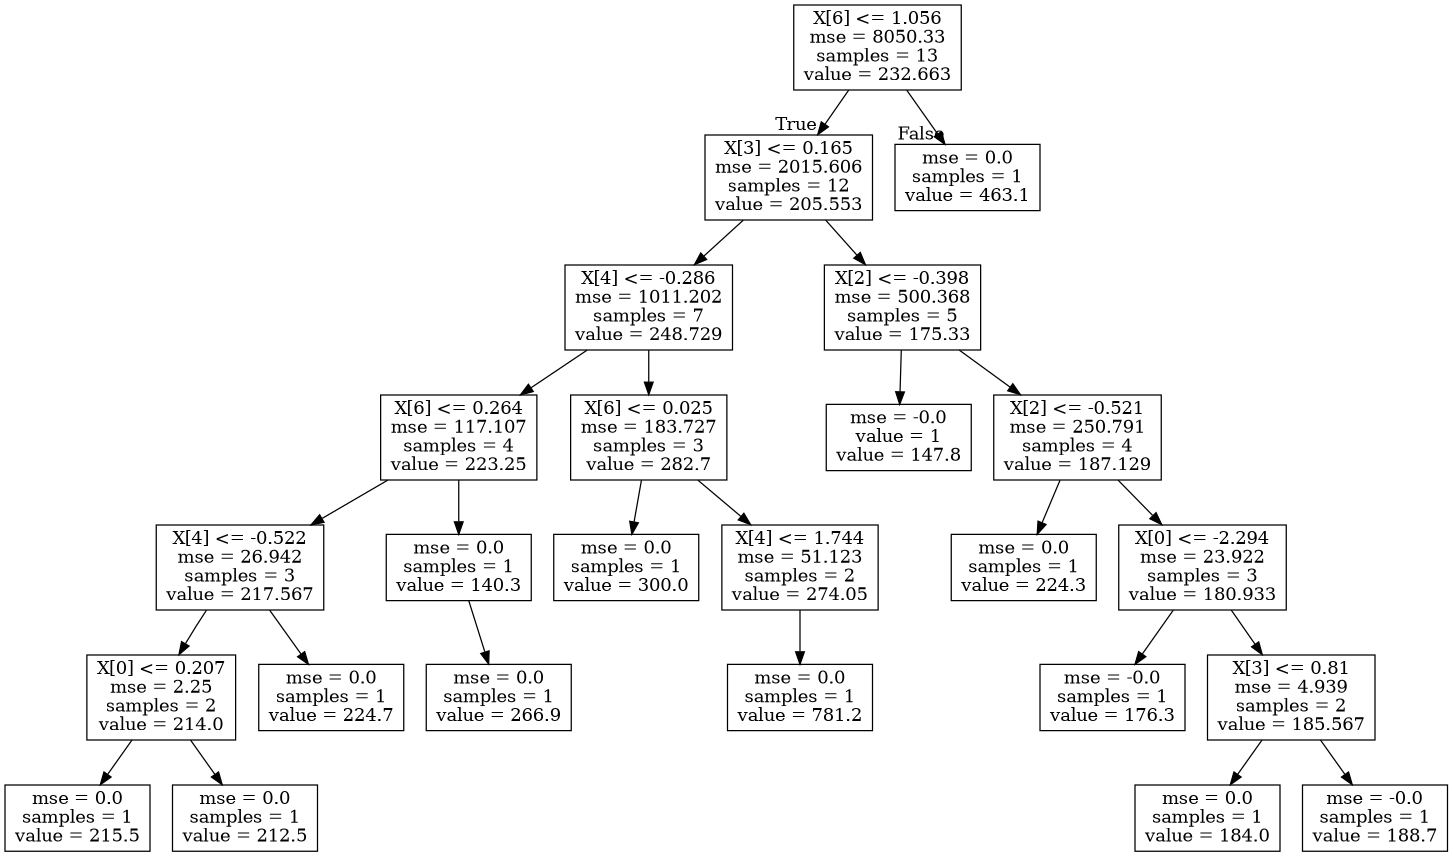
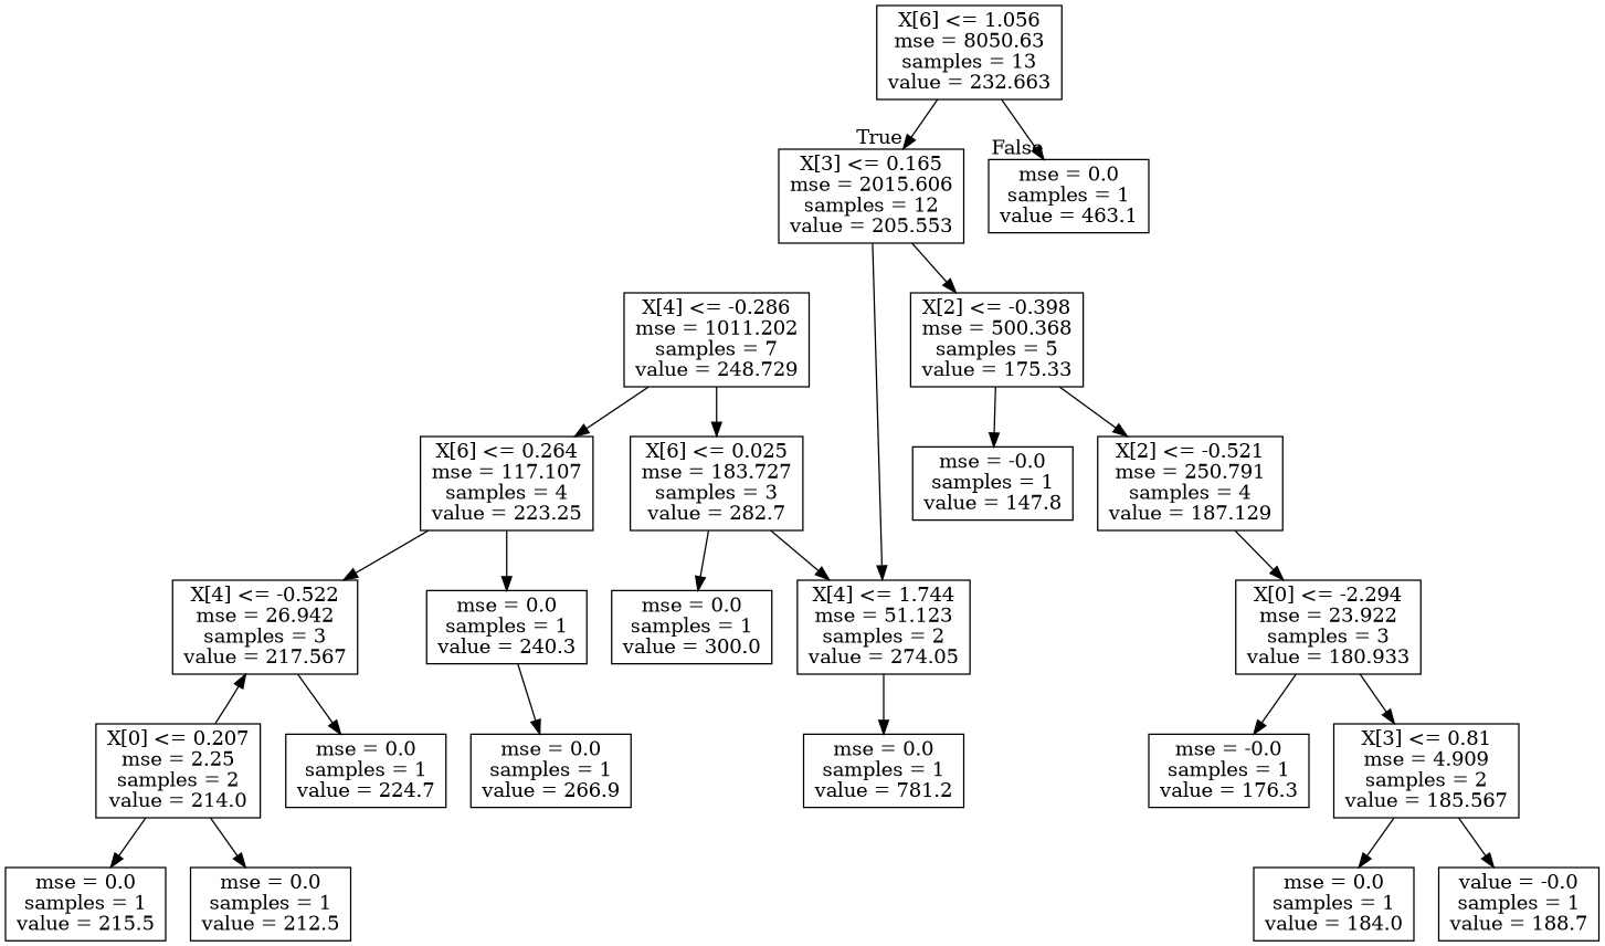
  digraph {
    node [shape=box]
-   n1 [label="X[6] <= 1.056\nmse = 8050.33\nsamples = 13\nvalue = 232.663"]
+   n1 [label="X[6] <= 1.056\nmse = 8050.63\nsamples = 13\nvalue = 232.663"]
    n2 [label="X[3] <= 0.165\nmse = 2015.606\nsamples = 12\nvalue = 205.553"]
    n3 [label="mse = 0.0\nsamples = 1\nvalue = 463.1"]
    n4 [label="X[4] <= -0.286\nmse = 1011.202\nsamples = 7\nvalue = 248.729"]
    n5 [label="X[2] <= -0.398\nmse = 500.368\nsamples = 5\nvalue = 175.33"]
    n6 [label="X[6] <= 0.264\nmse = 117.107\nsamples = 4\nvalue = 223.25"]
    n7 [label="X[6] <= 0.025\nmse = 183.727\nsamples = 3\nvalue = 282.7"]
    n8 [label="X[2] <= -0.521\nmse = 250.791\nsamples = 4\nvalue = 187.129"]
-   n9 [label="mse = -0.0\nvalue = 1\nvalue = 147.8"]
+   n9 [label="mse = -0.0\nsamples = 1\nvalue = 147.8"]
    n10 [label="X[4] <= -0.522\nmse = 26.942\nsamples = 3\nvalue = 217.567"]
-   n11 [label="mse = 0.0\nsamples = 1\nvalue = 140.3"]
+   n11 [label="mse = 0.0\nsamples = 1\nvalue = 240.3"]
    n12 [label="X[4] <= 1.744\nmse = 51.123\nsamples = 2\nvalue = 274.05"]
    n13 [label="mse = 0.0\nsamples = 1\nvalue = 300.0"]
    n14 [label="X[0] <= 0.207\nmse = 2.25\nsamples = 2\nvalue = 214.0"]
    n15 [label="mse = 0.0\nsamples = 1\nvalue = 224.7"]
    n16 [label="mse = 0.0\nsamples = 1\nvalue = 266.9"]
    n17 [label="mse = 0.0\nsamples = 1\nvalue = 215.5"]
    n18 [label="mse = 0.0\nsamples = 1\nvalue = 212.5"]
    n19 [label="mse = 0.0\nsamples = 1\nvalue = 781.2"]
-   n20 [label="mse = 0.0\nsamples = 1\nvalue = 224.3"]
    n21 [label="X[0] <= -2.294\nmse = 23.922\nsamples = 3\nvalue = 180.933"]
    n22 [label="mse = -0.0\nsamples = 1\nvalue = 176.3"]
-   n23 [label="X[3] <= 0.81\nmse = 4.939\nsamples = 2\nvalue = 185.567"]
+   n23 [label="X[3] <= 0.81\nmse = 4.909\nsamples = 2\nvalue = 185.567"]
    n24 [label="mse = 0.0\nsamples = 1\nvalue = 184.0"]
-   n25 [label="mse = -0.0\nsamples = 1\nvalue = 188.7"]
+   n25 [label="value = -0.0\nsamples = 1\nvalue = 188.7"]
    n1 -> n2 [headlabel=True labelangle=45 labeldistance=2.5]
    n1 -> n3 [headlabel=False labelangle=-45 labeldistance=2.5]
-   n2 -> n4
+   n2 -> n12
    n2 -> n5
    n4 -> n6
    n4 -> n7
    n5 -> n8
    n5 -> n9
    n6 -> n10
    n6 -> n11
    n7 -> n12
    n7 -> n13
-   n8 -> n20
    n8 -> n21
-   n10 -> n14
+   n14 -> n10
    n10 -> n15
    n11 -> n16
    n12 -> n19
    n14 -> n17
    n14 -> n18
    n21 -> n22
    n21 -> n23
    n23 -> n24
    n23 -> n25
  }
